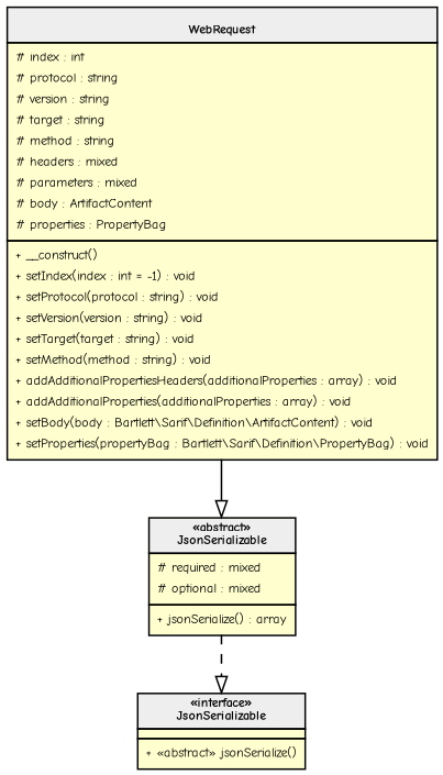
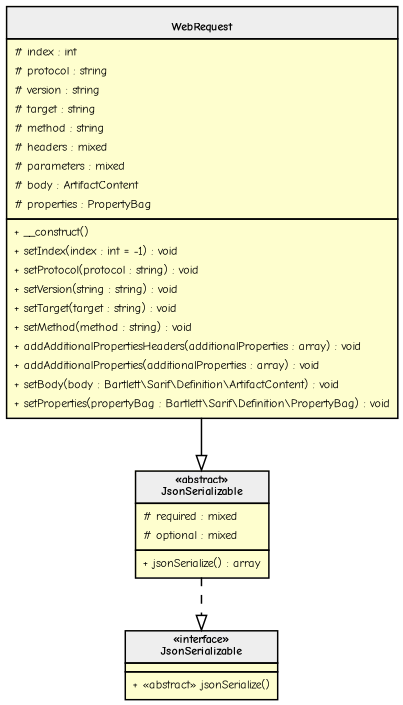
  digraph {
    rankdir=TB
    fontname="Comic Neue"
    node [fillcolor="#FEFECE" fontname="Comic Neue" fontsize=8 margin=0 shape=none style=filled]
    edge [arrowhead=empty fontname="Comic Neue" fontsize=8]
    n1 [label=< <table cellspacing="0" border="0" cellborder="1">     <tr><td bgcolor="#eeeeee"><b>«abstract»<br/>JsonSerializable</b></td></tr>     <tr><td><table border="0" cellspacing="0" cellpadding="2">     <tr><td align="left"># required : mixed</td></tr>     <tr><td align="left"># optional : mixed</td></tr> </table></td></tr>     <tr><td><table border="0" cellspacing="0" cellpadding="2">     <tr><td align="left">+ jsonSerialize() : array</td></tr> </table></td></tr> </table>>]
-   n2 [label=< <table cellspacing="0" border="0" cellborder="1">     <tr><td bgcolor="#eeeeee"><b><br/>WebRequest</b></td></tr>     <tr><td><table border="0" cellspacing="0" cellpadding="2">     <tr><td align="left"># index : int</td></tr>     <tr><td align="left"># protocol : string</td></tr>     <tr><td align="left"># version : string</td></tr>     <tr><td align="left"># target : string</td></tr>     <tr><td align="left"># method : string</td></tr>     <tr><td align="left"># headers : mixed</td></tr>     <tr><td align="left"># parameters : mixed</td></tr>     <tr><td align="left"># body : ArtifactContent</td></tr>     <tr><td align="left"># properties : PropertyBag</td></tr> </table></td></tr>     <tr><td><table border="0" cellspacing="0" cellpadding="2">     <tr><td align="left">+ __construct()</td></tr>     <tr><td align="left">+ setIndex(index : int = -1) : void</td></tr>     <tr><td align="left">+ setProtocol(protocol : string) : void</td></tr>     <tr><td align="left">+ setVersion(version : string) : void</td></tr>     <tr><td align="left">+ setTarget(target : string) : void</td></tr>     <tr><td align="left">+ setMethod(method : string) : void</td></tr>     <tr><td align="left">+ addAdditionalPropertiesHeaders(additionalProperties : array) : void</td></tr>     <tr><td align="left">+ addAdditionalProperties(additionalProperties : array) : void</td></tr>     <tr><td align="left">+ setBody(body : Bartlett\\Sarif\\Definition\\ArtifactContent) : void</td></tr>     <tr><td align="left">+ setProperties(propertyBag : Bartlett\\Sarif\\Definition\\PropertyBag) : void</td></tr> </table></td></tr> </table>>]
+   n2 [label=< <table cellspacing="0" border="0" cellborder="1">     <tr><td bgcolor="#eeeeee"><b><br/>WebRequest</b></td></tr>     <tr><td><table border="0" cellspacing="0" cellpadding="2">     <tr><td align="left"># index : int</td></tr>     <tr><td align="left"># protocol : string</td></tr>     <tr><td align="left"># version : string</td></tr>     <tr><td align="left"># target : string</td></tr>     <tr><td align="left"># method : string</td></tr>     <tr><td align="left"># headers : mixed</td></tr>     <tr><td align="left"># parameters : mixed</td></tr>     <tr><td align="left"># body : ArtifactContent</td></tr>     <tr><td align="left"># properties : PropertyBag</td></tr> </table></td></tr>     <tr><td><table border="0" cellspacing="0" cellpadding="2">     <tr><td align="left">+ __construct()</td></tr>     <tr><td align="left">+ setIndex(index : int = -1) : void</td></tr>     <tr><td align="left">+ setProtocol(protocol : string) : void</td></tr>     <tr><td align="left">+ setVersion(string : string) : void</td></tr>     <tr><td align="left">+ setTarget(target : string) : void</td></tr>     <tr><td align="left">+ setMethod(method : string) : void</td></tr>     <tr><td align="left">+ addAdditionalPropertiesHeaders(additionalProperties : array) : void</td></tr>     <tr><td align="left">+ addAdditionalProperties(additionalProperties : array) : void</td></tr>     <tr><td align="left">+ setBody(body : Bartlett\\Sarif\\Definition\\ArtifactContent) : void</td></tr>     <tr><td align="left">+ setProperties(propertyBag : Bartlett\\Sarif\\Definition\\PropertyBag) : void</td></tr> </table></td></tr> </table>>]
    n3 [label=< <table cellspacing="0" border="0" cellborder="1">     <tr><td bgcolor="#eeeeee"><b>«interface»<br/>JsonSerializable</b></td></tr>     <tr><td></td></tr>     <tr><td><table border="0" cellspacing="0" cellpadding="2">     <tr><td align="left">+ «abstract» jsonSerialize()</td></tr> </table></td></tr> </table>>]
    subgraph sub_1 {
      bgcolor=Bisque
      label="Bartlett\\Sarif\\Internal"
      n1
    }
    subgraph sub_2 {
      bgcolor=BurlyWood
      label="Bartlett\\Sarif\\Definition"
      n2
    }
    subgraph sub_3 {
      label=0
      n3
    }
    n1 -> n3 [style=dashed]
    n2 -> n1 [style=filled]
  }
